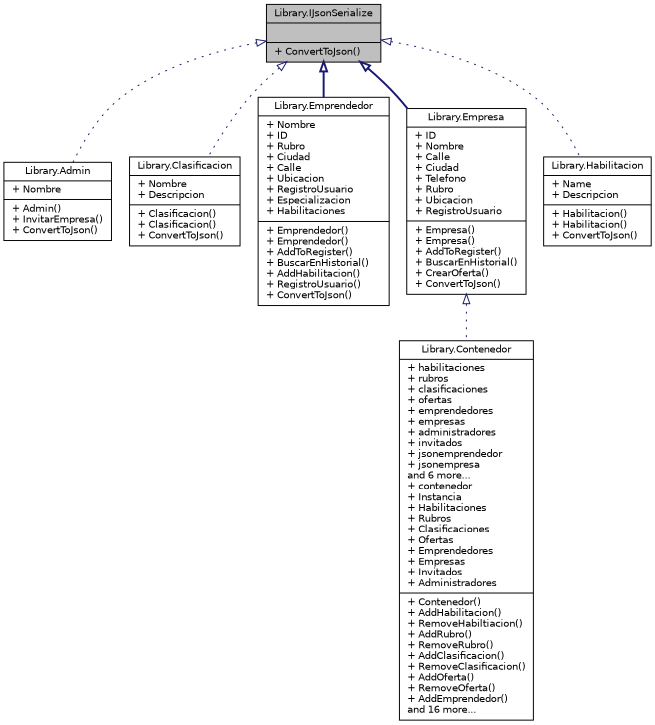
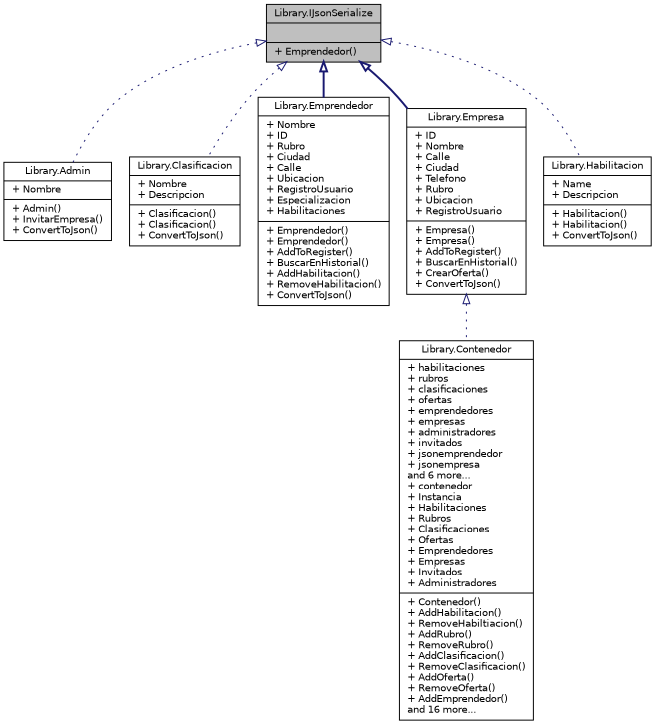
  digraph {
    node [color=black fillcolor=white fontname=Helvetica fontsize=10 shape=record style=filled]
    edge [arrowtail=onormal color=midnightblue dir=back fontname=Helvetica fontsize=10 labelfontname=Helvetica labelfontsize=10 style=dotted]
-   n1 [fillcolor=grey75 fontcolor=black height=0.2 label="{Library.IJsonSerialize\n||+ ConvertToJson()\l}" width=0.4]
+   n1 [fillcolor=grey75 fontcolor=black height=0.2 label="{Library.IJsonSerialize\n||+ Emprendedor()\l}" width=0.4]
    n2 [height=0.2 label="{Library.Admin\n|+ Nombre\l|+ Admin()\l+ InvitarEmpresa()\l+ ConvertToJson()\l}" width=0.4]
    n3 [height=0.2 label="{Library.Clasificacion\n|+ Nombre\l+ Descripcion\l|+ Clasificacion()\l+ Clasificacion()\l+ ConvertToJson()\l}" width=0.4]
-   n4 [height=0.2 label="{Library.Emprendedor\n|+ Nombre\l+ ID\l+ Rubro\l+ Ciudad\l+ Calle\l+ Ubicacion\l+ RegistroUsuario\l+ Especializacion\l+ Habilitaciones\l|+ Emprendedor()\l+ Emprendedor()\l+ AddToRegister()\l+ BuscarEnHistorial()\l+ AddHabilitacion()\l+ RegistroUsuario()\l+ ConvertToJson()\l}" width=0.4]
+   n4 [height=0.2 label="{Library.Emprendedor\n|+ Nombre\l+ ID\l+ Rubro\l+ Ciudad\l+ Calle\l+ Ubicacion\l+ RegistroUsuario\l+ Especializacion\l+ Habilitaciones\l|+ Emprendedor()\l+ Emprendedor()\l+ AddToRegister()\l+ BuscarEnHistorial()\l+ AddHabilitacion()\l+ RemoveHabilitacion()\l+ ConvertToJson()\l}" width=0.4]
    n5 [height=0.2 label="{Library.Empresa\n|+ ID\l+ Nombre\l+ Calle\l+ Ciudad\l+ Telefono\l+ Rubro\l+ Ubicacion\l+ RegistroUsuario\l|+ Empresa()\l+ Empresa()\l+ AddToRegister()\l+ BuscarEnHistorial()\l+ CrearOferta()\l+ ConvertToJson()\l}" width=0.4]
    n6 [height=0.2 label="{Library.Habilitacion\n|+ Name\l+ Descripcion\l|+ Habilitacion()\l+ Habilitacion()\l+ ConvertToJson()\l}" width=0.4]
    n7 [height=0.2 label="{Library.Contenedor\n|+ habilitaciones\l+ rubros\l+ clasificaciones\l+ ofertas\l+ emprendedores\l+ empresas\l+ administradores\l+ invitados\l+ jsonemprendedor\l+ jsonempresa\land 6 more...\l+ contenedor\l+ Instancia\l+ Habilitaciones\l+ Rubros\l+ Clasificaciones\l+ Ofertas\l+ Emprendedores\l+ Empresas\l+ Invitados\l+ Administradores\l|+ Contenedor()\l+ AddHabilitacion()\l+ RemoveHabiltiacion()\l+ AddRubro()\l+ RemoveRubro()\l+ AddClasificacion()\l+ RemoveClasificacion()\l+ AddOferta()\l+ RemoveOferta()\l+ AddEmprendedor()\land 16 more...\l}" width=0.4]
    n1 -> n2
    n1 -> n3
    n1 -> n4 [style=bold]
    n1 -> n5 [style=bold]
    n1 -> n6
    n5 -> n7
  }
